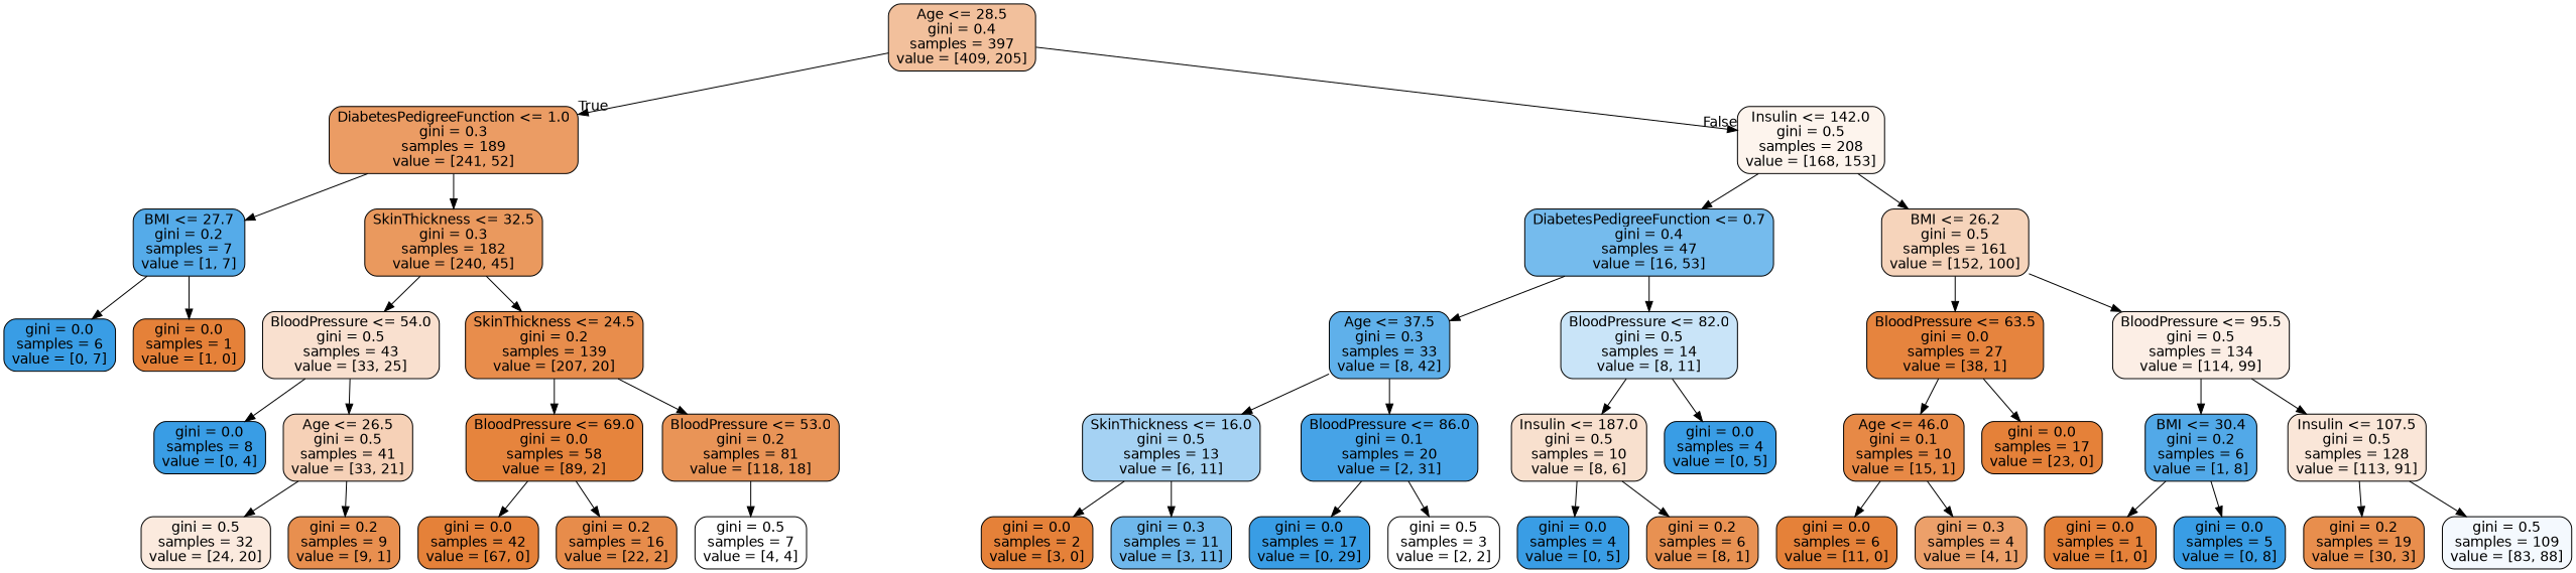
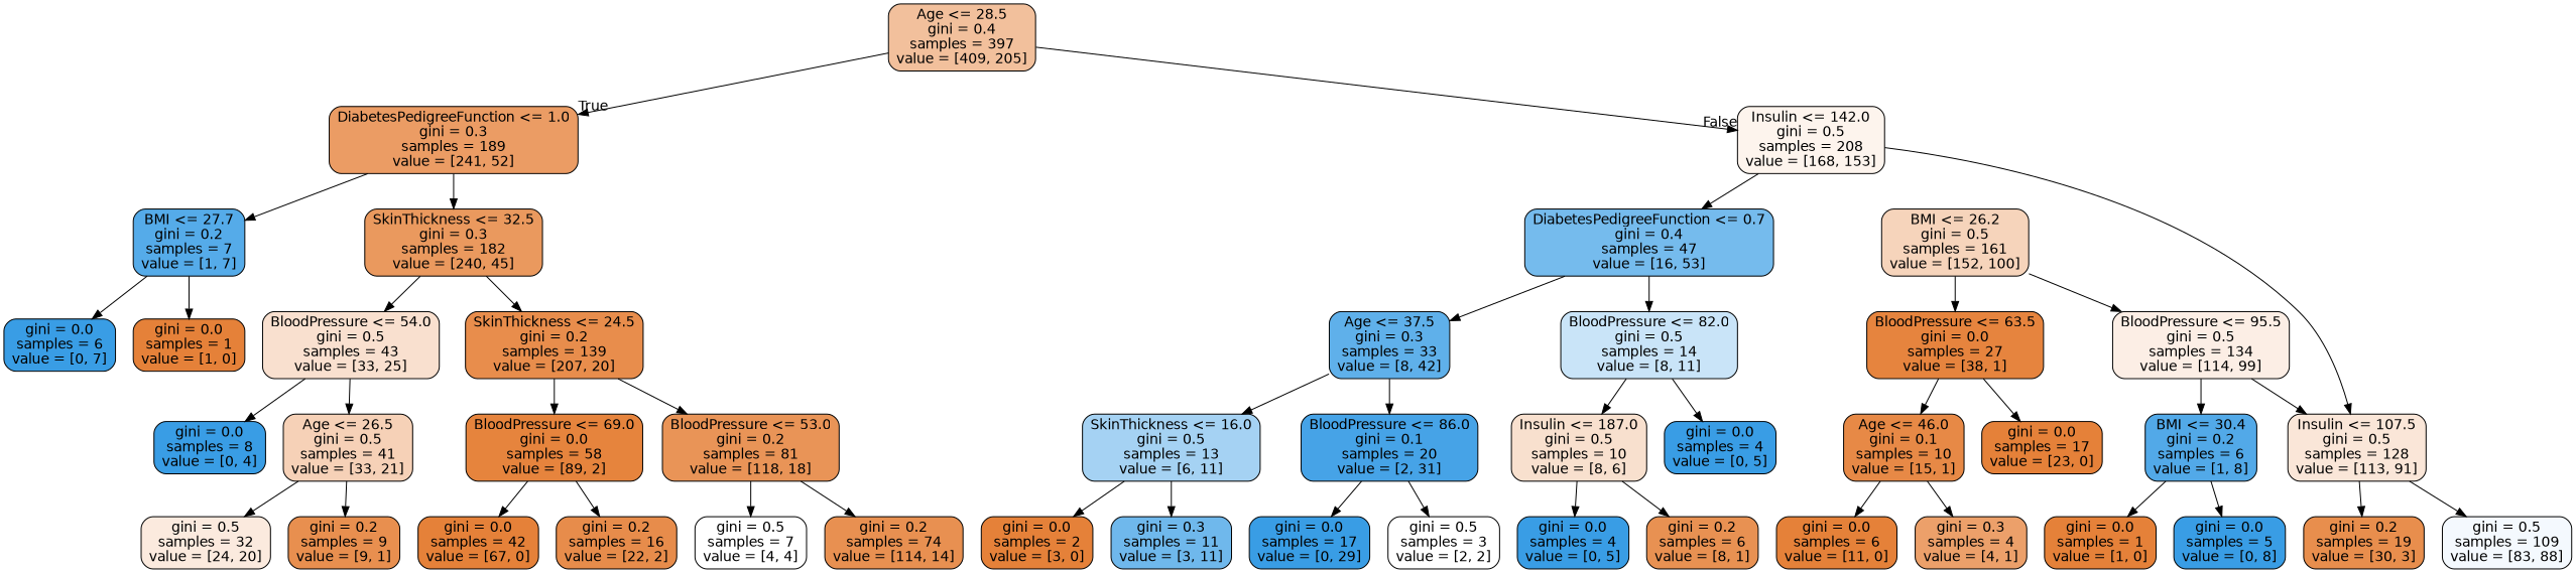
  digraph {
    node [color=black fillcolor="#e58139" fontname=helvetica shape=box style="filled, rounded"]
    edge [fontname=helvetica]
    n1 [fillcolor="#f2c09c" label="Age <= 28.5\ngini = 0.4\nsamples = 397\nvalue = [409, 205]"]
    n2 [fillcolor="#eb9c64" label="DiabetesPedigreeFunction <= 1.0\ngini = 0.3\nsamples = 189\nvalue = [241, 52]"]
    n3 [fillcolor="#fdf4ed" label="Insulin <= 142.0\ngini = 0.5\nsamples = 208\nvalue = [168, 153]"]
    n4 [fillcolor="#ea995e" label="SkinThickness <= 32.5\ngini = 0.3\nsamples = 182\nvalue = [240, 45]"]
    n5 [fillcolor="#55abe9" label="BMI <= 27.7\ngini = 0.2\nsamples = 7\nvalue = [1, 7]"]
    n6 [fillcolor="#f6d4bb" label="BMI <= 26.2\ngini = 0.5\nsamples = 161\nvalue = [152, 100]"]
    n7 [fillcolor="#75bbed" label="DiabetesPedigreeFunction <= 0.7\ngini = 0.4\nsamples = 47\nvalue = [16, 53]"]
    n8 [fillcolor="#e88d4c" label="SkinThickness <= 24.5\ngini = 0.2\nsamples = 139\nvalue = [207, 20]"]
    n9 [fillcolor="#f9e0cf" label="BloodPressure <= 54.0\ngini = 0.5\nsamples = 43\nvalue = [33, 25]"]
    n10 [label="gini = 0.0\nsamples = 1\nvalue = [1, 0]"]
    n11 [fillcolor="#399de5" label="gini = 0.0\nsamples = 6\nvalue = [0, 7]"]
    n12 [fillcolor="#e6843d" label="BloodPressure <= 69.0\ngini = 0.0\nsamples = 58\nvalue = [89, 2]"]
    n13 [fillcolor="#e99457" label="BloodPressure <= 53.0\ngini = 0.2\nsamples = 81\nvalue = [118, 18]"]
    n14 [fillcolor="#399de5" label="gini = 0.0\nsamples = 8\nvalue = [0, 4]"]
    n15 [fillcolor="#f6d1b7" label="Age <= 26.5\ngini = 0.5\nsamples = 41\nvalue = [33, 21]"]
    n16 [label="gini = 0.0\nsamples = 42\nvalue = [67, 0]"]
    n17 [fillcolor="#e78c4b" label="gini = 0.2\nsamples = 16\nvalue = [22, 2]"]
    n18 [fillcolor="#ffffff" label="gini = 0.5\nsamples = 7\nvalue = [4, 4]"]
+   n19 [fillcolor="#e89051" label="gini = 0.2\nsamples = 74\nvalue = [114, 14]"]
    n20 [fillcolor="#fbeade" label="gini = 0.5\nsamples = 32\nvalue = [24, 20]"]
    n21 [fillcolor="#e88f4f" label="gini = 0.2\nsamples = 9\nvalue = [9, 1]"]
    n22 [fillcolor="#e6843e" label="BloodPressure <= 63.5\ngini = 0.0\nsamples = 27\nvalue = [38, 1]"]
    n23 [fillcolor="#fceee5" label="BloodPressure <= 95.5\ngini = 0.5\nsamples = 134\nvalue = [114, 99]"]
    n24 [fillcolor="#5fb0ea" label="Age <= 37.5\ngini = 0.3\nsamples = 33\nvalue = [8, 42]"]
    n25 [fillcolor="#c9e4f8" label="BloodPressure <= 82.0\ngini = 0.5\nsamples = 14\nvalue = [8, 11]"]
    n26 [fillcolor="#e78946" label="Age <= 46.0\ngini = 0.1\nsamples = 10\nvalue = [15, 1]"]
    n27 [label="gini = 0.0\nsamples = 17\nvalue = [23, 0]"]
    n28 [fillcolor="#fae6d8" label="Insulin <= 107.5\ngini = 0.5\nsamples = 128\nvalue = [113, 91]"]
    n29 [fillcolor="#52a9e8" label="BMI <= 30.4\ngini = 0.2\nsamples = 6\nvalue = [1, 8]"]
    n30 [label="gini = 0.0\nsamples = 6\nvalue = [11, 0]"]
    n31 [fillcolor="#eca06a" label="gini = 0.3\nsamples = 4\nvalue = [4, 1]"]
    n32 [fillcolor="#e88e4d" label="gini = 0.2\nsamples = 19\nvalue = [30, 3]"]
    n33 [fillcolor="#f4f9fe" label="gini = 0.5\nsamples = 109\nvalue = [83, 88]"]
    n34 [label="gini = 0.0\nsamples = 1\nvalue = [1, 0]"]
    n35 [fillcolor="#399de5" label="gini = 0.0\nsamples = 5\nvalue = [0, 8]"]
    n36 [fillcolor="#a5d2f3" label="SkinThickness <= 16.0\ngini = 0.5\nsamples = 13\nvalue = [6, 11]"]
    n37 [fillcolor="#46a3e7" label="BloodPressure <= 86.0\ngini = 0.1\nsamples = 20\nvalue = [2, 31]"]
    n38 [fillcolor="#f8e0ce" label="Insulin <= 187.0\ngini = 0.5\nsamples = 10\nvalue = [8, 6]"]
    n39 [fillcolor="#399de5" label="gini = 0.0\nsamples = 4\nvalue = [0, 5]"]
    n40 [label="gini = 0.0\nsamples = 2\nvalue = [3, 0]"]
    n41 [fillcolor="#6fb8ec" label="gini = 0.3\nsamples = 11\nvalue = [3, 11]"]
    n42 [fillcolor="#399de5" label="gini = 0.0\nsamples = 17\nvalue = [0, 29]"]
    n43 [fillcolor="#ffffff" label="gini = 0.5\nsamples = 3\nvalue = [2, 2]"]
    n44 [fillcolor="#399de5" label="gini = 0.0\nsamples = 4\nvalue = [0, 5]"]
    n45 [fillcolor="#e89152" label="gini = 0.2\nsamples = 6\nvalue = [8, 1]"]
    n1 -> n2 [headlabel=True labelangle=45 labeldistance=2.5]
    n1 -> n3 [headlabel=False labelangle=-45 labeldistance=2.5]
    n2 -> n4
    n2 -> n5
-   n3 -> n6
+   n3 -> n28
    n3 -> n7
    n4 -> n8
    n4 -> n9
    n5 -> n10
    n5 -> n11
    n6 -> n22
    n6 -> n23
    n7 -> n24
    n7 -> n25
    n8 -> n12
    n8 -> n13
    n9 -> n14
    n9 -> n15
    n12 -> n16
    n12 -> n17
    n13 -> n18
+   n13 -> n19
    n15 -> n20
    n15 -> n21
    n22 -> n26
    n22 -> n27
    n23 -> n28
    n23 -> n29
    n24 -> n36
    n24 -> n37
    n25 -> n38
    n25 -> n39
    n26 -> n30
    n26 -> n31
    n28 -> n32
    n28 -> n33
    n29 -> n34
    n29 -> n35
    n36 -> n40
    n36 -> n41
    n37 -> n42
    n37 -> n43
    n38 -> n44
    n38 -> n45
  }
